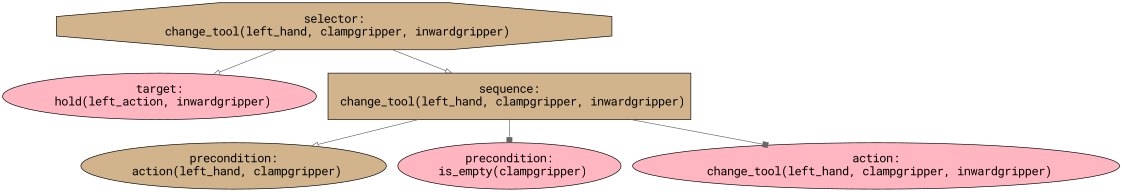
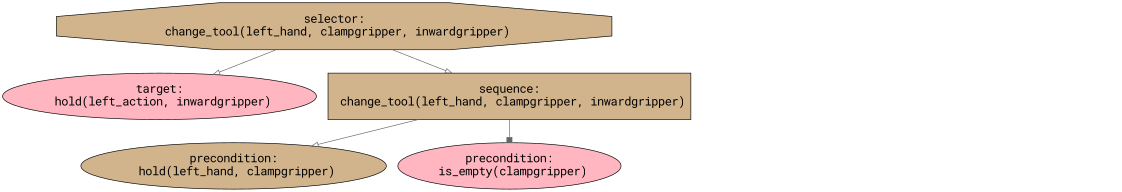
  digraph {
    fontname="Roboto Mono"
    ordering=out
    node [fillcolor=tan fontcolor=black fontname="Roboto Mono" fontsize=18 shape=ellipse style=filled]
    edge [arrowhead=onormal color=gray40 fontname="Roboto Mono"]
    n1 [label="selector:\n change_tool(left_hand, clampgripper, inwardgripper)" shape=octagon]
    n2 [fillcolor=lightpink height=1.0 label="target:\n hold(left_action, inwardgripper)"]
    n3 [height=1.0 label="sequence:\n change_tool(left_hand, clampgripper, inwardgripper)" shape=box]
-   n4 [height=1.0 label="precondition:\n action(left_hand, clampgripper)"]
+   n4 [height=1.0 label="precondition:\n hold(left_hand, clampgripper)"]
    n5 [fillcolor=lightpink height=1.0 label="precondition:\n is_empty(clampgripper)"]
-   n6 [fillcolor=lightpink height=1.0 label="action:\n change_tool(left_hand, clampgripper, inwardgripper)"]
    n1 -> n2
    n1 -> n3
    n3 -> n4
    n3 -> n5 [arrowhead=box]
-   n3 -> n6 [arrowhead=box]
  }
